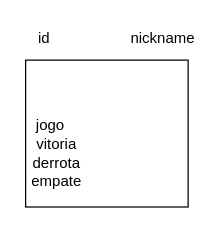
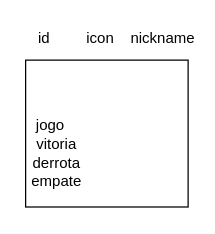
  <mxCell id="0" />
  <mxCell id="1" parent="0" />
  <mxCell id="2" value="" style="rounded=0;whiteSpace=wrap;html=1;" vertex="1" parent="1"><mxGeometry x="20" y="47.5" width="130" height="117.5" as="geometry" /></mxCell>
  <mxCell id="3" value="id&lt;br&gt;" style="text;html=1;strokeColor=none;fillColor=none;align=center;verticalAlign=middle;whiteSpace=wrap;rounded=0;" vertex="1" parent="1"><mxGeometry x="20" y="25" width="30" height="10" as="geometry" /></mxCell>
  <mxCell id="4" value="nickname" style="text;html=1;strokeColor=none;fillColor=none;align=center;verticalAlign=middle;whiteSpace=wrap;rounded=0;" vertex="1" parent="1"><mxGeometry x="115" y="25" width="30" height="10" as="geometry" /></mxCell>
+ <mxCell id="5" value="icon" style="text;html=1;strokeColor=none;fillColor=none;align=center;verticalAlign=middle;whiteSpace=wrap;rounded=0;" vertex="1" parent="1"><mxGeometry x="60" y="20" width="40" height="20" as="geometry" /></mxCell>
  <mxCell id="6" value="jogo" style="text;html=1;strokeColor=none;fillColor=none;align=center;verticalAlign=middle;whiteSpace=wrap;rounded=0;" vertex="1" parent="1"><mxGeometry x="20" y="90" width="40" height="20" as="geometry" /></mxCell>
  <mxCell id="7" value="vitoria" style="text;html=1;strokeColor=none;fillColor=none;align=center;verticalAlign=middle;whiteSpace=wrap;rounded=0;" vertex="1" parent="1"><mxGeometry x="25" y="105" width="40" height="20" as="geometry" /></mxCell>
  <mxCell id="8" value="derrota" style="text;html=1;strokeColor=none;fillColor=none;align=center;verticalAlign=middle;whiteSpace=wrap;rounded=0;" vertex="1" parent="1"><mxGeometry x="25" y="120" width="40" height="20" as="geometry" /></mxCell>
  <mxCell id="9" value="empate" style="text;html=1;strokeColor=none;fillColor=none;align=center;verticalAlign=middle;whiteSpace=wrap;rounded=0;" vertex="1" parent="1"><mxGeometry x="25" y="135" width="40" height="20" as="geometry" /></mxCell>
